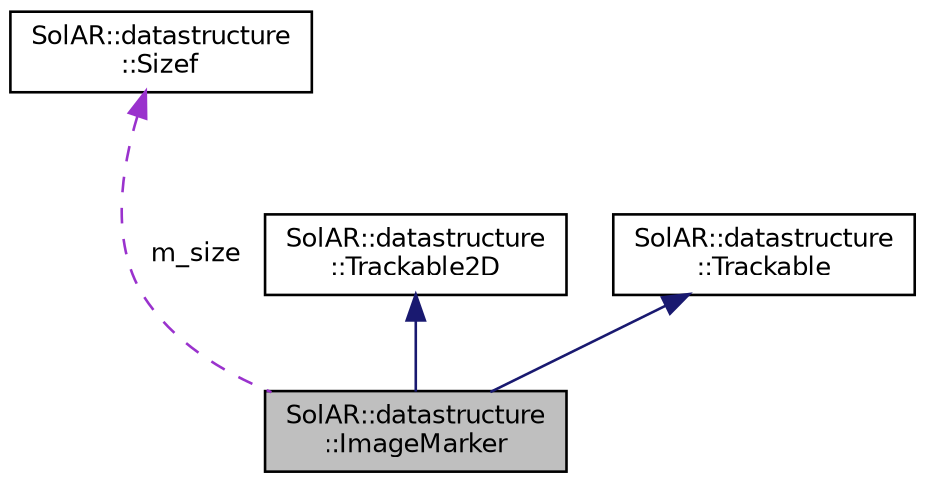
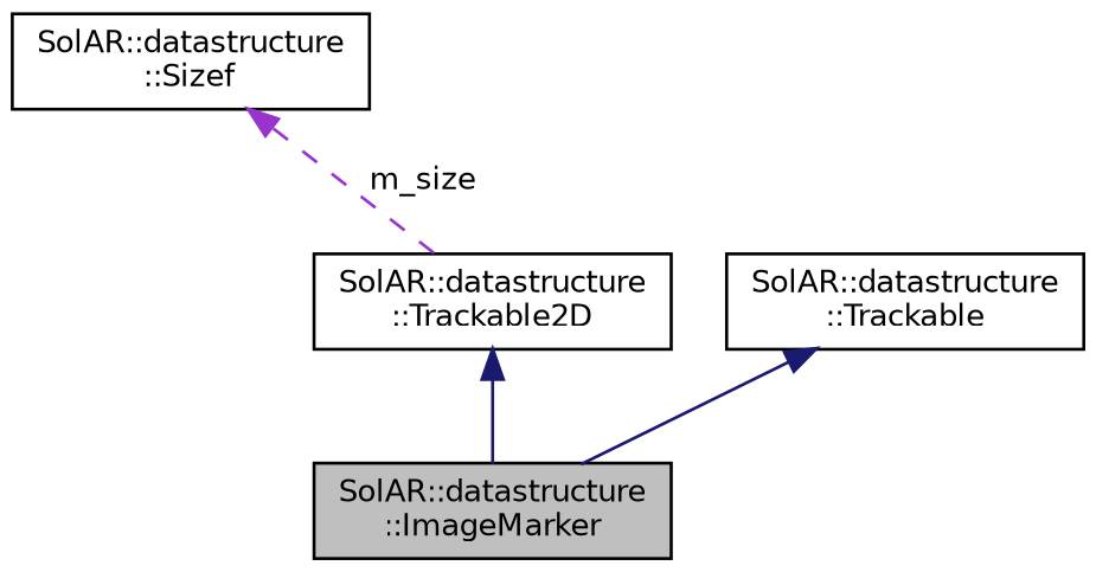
  digraph {
    node [color=black fillcolor=white fontname=Helvetica fontsize=10 shape=record style=filled]
    edge [color=midnightblue dir=back fontname=Helvetica fontsize=10 labelfontname=Helvetica labelfontsize=10 style=solid]
    n1 [fillcolor=grey75 fontcolor=black height=0.2 label="SolAR::datastructure\l::ImageMarker" width=0.4]
    n2 [height=0.2 label="SolAR::datastructure\l::Trackable2D" width=0.4]
    n3 [height=0.2 label="SolAR::datastructure\l::Trackable" width=0.4]
    n4 [height=0.2 label="SolAR::datastructure\l::Sizef" width=0.4]
    n2 -> n1
    n3 -> n1
-   n4 -> n1 [color=darkorchid3 label=" m_size" style=dashed]
+   n4 -> n2 [color=darkorchid3 label=" m_size" style=dashed]
  }
